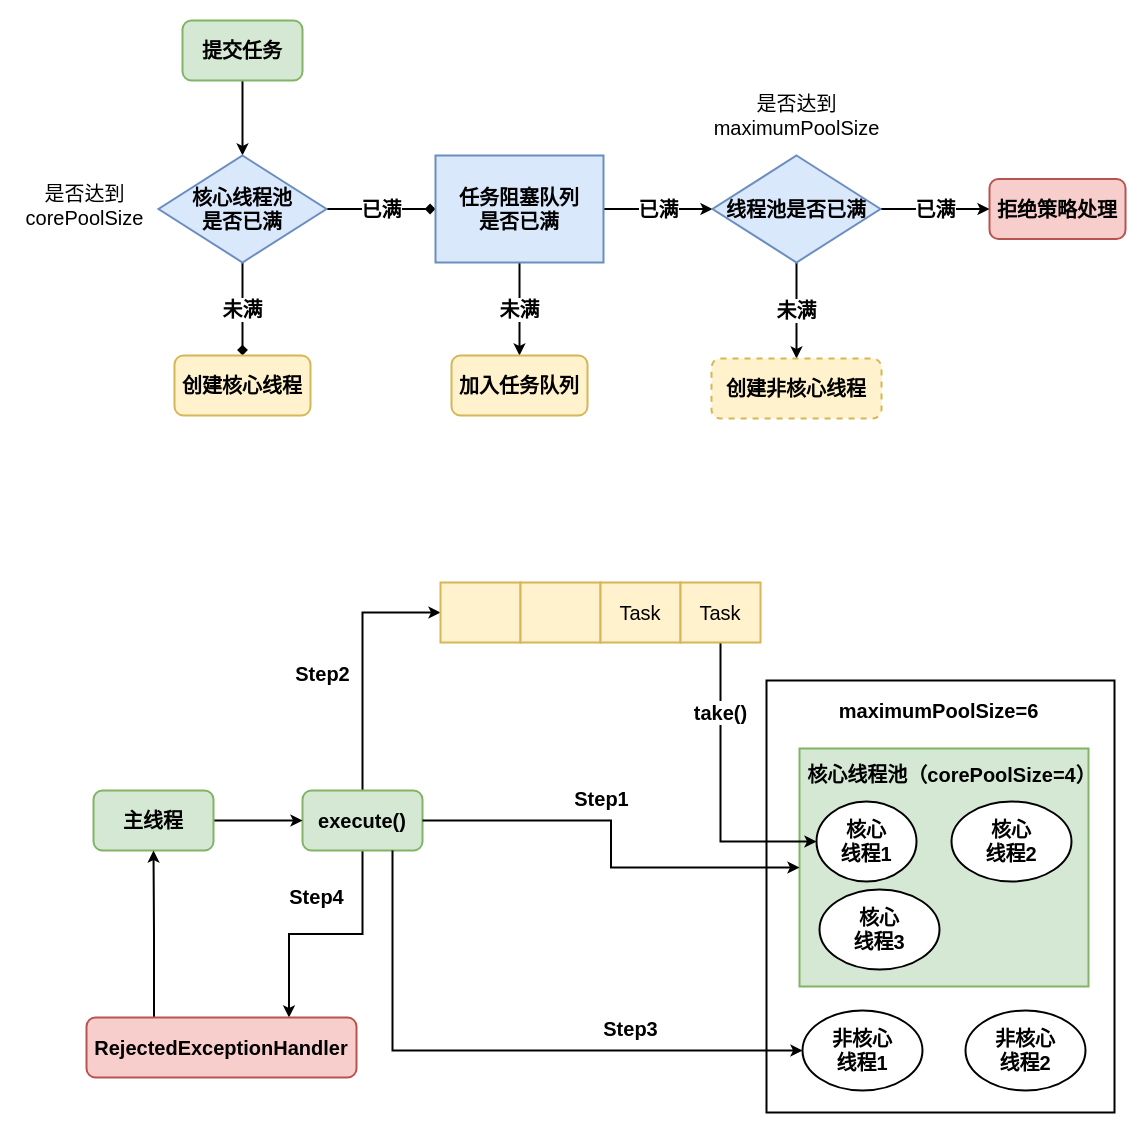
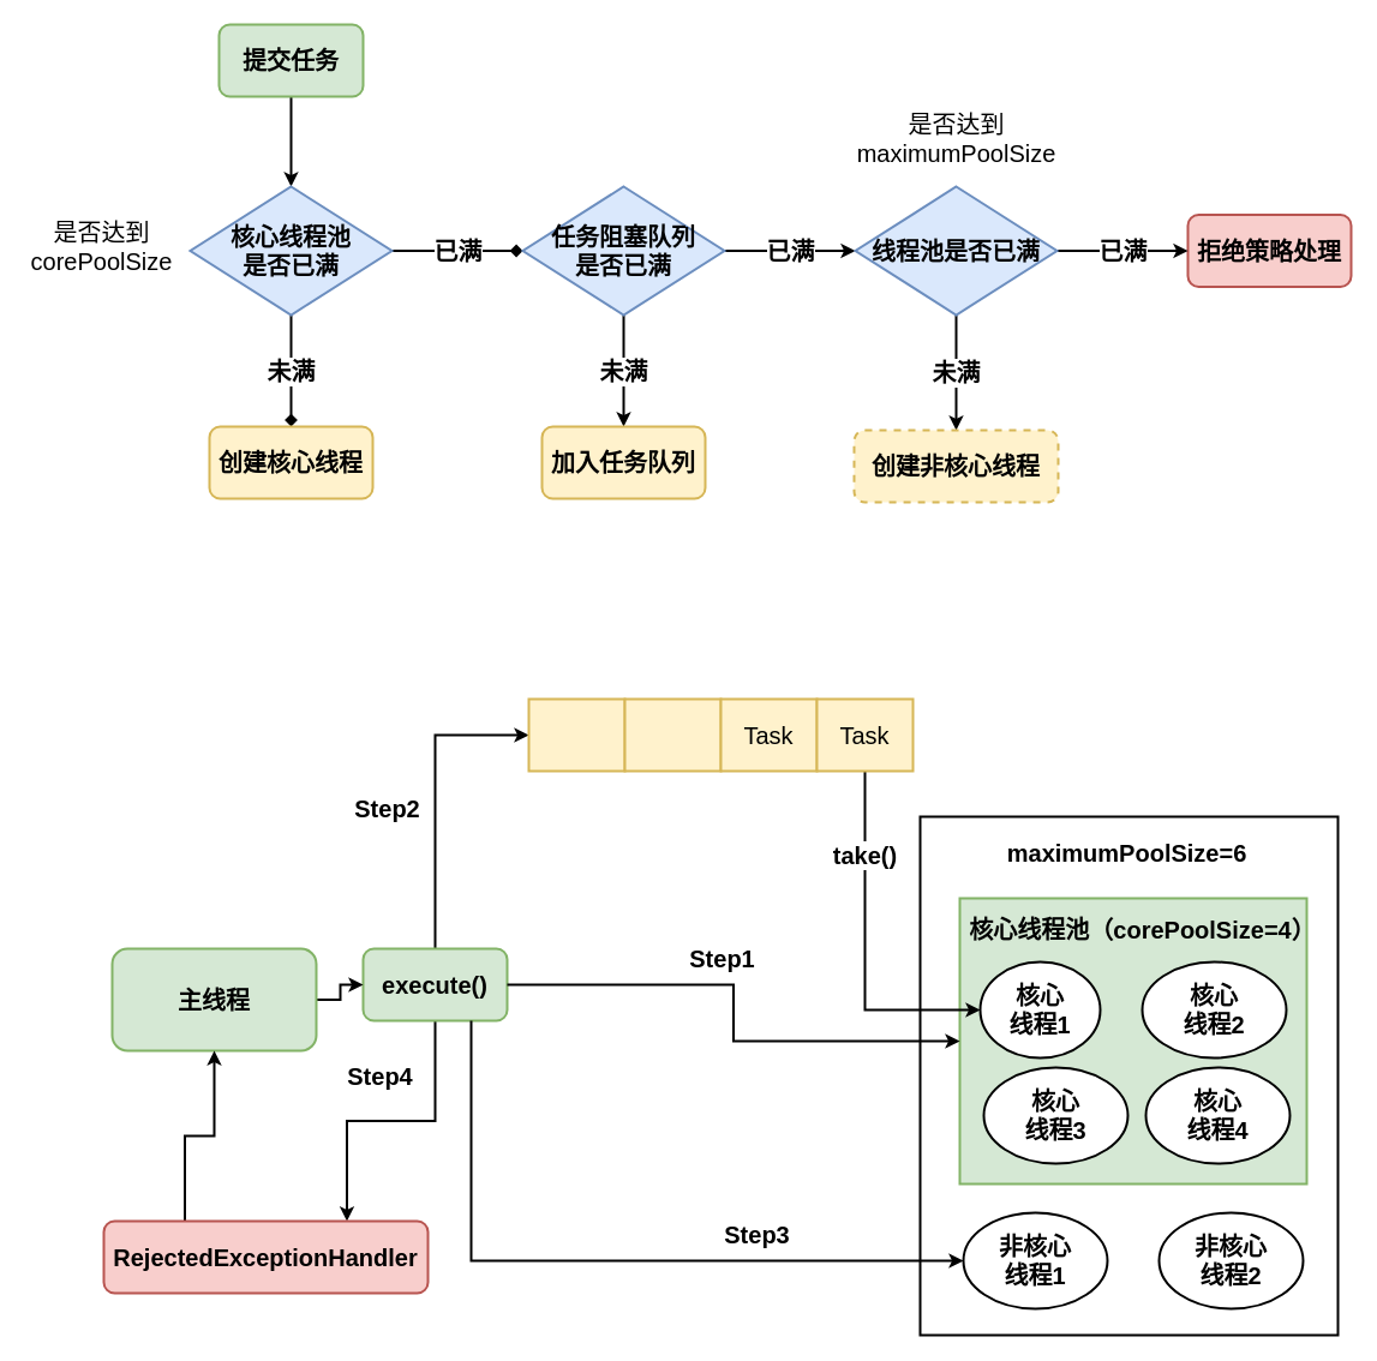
  <mxCell id="0" />
  <mxCell id="1" parent="0" />
  <mxCell id="2" style="edgeStyle=orthogonalEdgeStyle;rounded=0;orthogonalLoop=1;jettySize=auto;html=1;exitX=0.5;exitY=1;exitDx=0;exitDy=0;fontSize=20;strokeWidth=2;fontStyle=1" edge="1" parent="1" source="3" target="7"><mxGeometry relative="1" as="geometry" /></mxCell>
  <mxCell id="3" value="提交任务" style="rounded=1;whiteSpace=wrap;html=1;fontSize=20;strokeWidth=2;fillColor=#d5e8d4;strokeColor=#82b366;fontStyle=1" vertex="1" parent="1"><mxGeometry x="182" y="20" width="120" height="60" as="geometry" /></mxCell>
  <mxCell id="4" value="拒绝策略处理" style="rounded=1;whiteSpace=wrap;html=1;fontSize=20;strokeWidth=2;fillColor=#f8cecc;strokeColor=#b85450;fontStyle=1" vertex="1" parent="1"><mxGeometry x="989" y="178.5" width="136" height="60" as="geometry" /></mxCell>
  <mxCell id="5" value="未满" style="edgeStyle=orthogonalEdgeStyle;rounded=0;orthogonalLoop=1;jettySize=auto;html=1;exitX=0.5;exitY=1;exitDx=0;exitDy=0;strokeWidth=2;fontSize=20;fontStyle=1;endArrow=diamond;" edge="1" parent="1" source="7" target="14"><mxGeometry relative="1" as="geometry" /></mxCell>
  <mxCell id="6" value="已满" style="edgeStyle=orthogonalEdgeStyle;rounded=0;orthogonalLoop=1;jettySize=auto;html=1;exitX=1;exitY=0.5;exitDx=0;exitDy=0;strokeWidth=2;fontSize=20;fontStyle=1;endArrow=diamond;" edge="1" parent="1" source="7" target="10"><mxGeometry relative="1" as="geometry" /></mxCell>
  <mxCell id="7" value="核心线程池&lt;br&gt;是否已满" style="rhombus;whiteSpace=wrap;html=1;strokeWidth=2;fontSize=20;fontStyle=1;fillColor=#dae8fc;strokeColor=#6c8ebf;" vertex="1" parent="1"><mxGeometry x="158" y="155" width="168" height="107" as="geometry" /></mxCell>
  <mxCell id="8" value="已满" style="edgeStyle=orthogonalEdgeStyle;rounded=0;orthogonalLoop=1;jettySize=auto;html=1;exitX=1;exitY=0.5;exitDx=0;exitDy=0;entryX=0;entryY=0.5;entryDx=0;entryDy=0;strokeWidth=2;fontSize=20;fontStyle=1" edge="1" parent="1" source="10" target="13"><mxGeometry relative="1" as="geometry" /></mxCell>
  <mxCell id="9" value="未满" style="edgeStyle=orthogonalEdgeStyle;rounded=0;orthogonalLoop=1;jettySize=auto;html=1;exitX=0.5;exitY=1;exitDx=0;exitDy=0;entryX=0.5;entryY=0;entryDx=0;entryDy=0;strokeWidth=2;fontSize=20;fontStyle=1" edge="1" parent="1" source="10" target="15"><mxGeometry relative="1" as="geometry" /></mxCell>
- <mxCell id="10" value="任务阻塞队列&lt;br&gt;是否已满" style="whiteSpace=wrap;html=1;strokeWidth=2;fontSize=20;fontStyle=1;fillColor=#dae8fc;strokeColor=#6c8ebf;rounded=0;" vertex="1" parent="1"><mxGeometry x="435" y="155" width="168" height="107" as="geometry" /></mxCell>
+ <mxCell id="10" value="任务阻塞队列&lt;br&gt;是否已满" style="rhombus;whiteSpace=wrap;html=1;strokeWidth=2;fontSize=20;fontStyle=1;fillColor=#dae8fc;strokeColor=#6c8ebf;" vertex="1" parent="1"><mxGeometry x="435" y="155" width="168" height="107" as="geometry" /></mxCell>
  <mxCell id="11" value="已满" style="edgeStyle=orthogonalEdgeStyle;rounded=0;orthogonalLoop=1;jettySize=auto;html=1;exitX=1;exitY=0.5;exitDx=0;exitDy=0;strokeWidth=2;fontSize=20;fontStyle=1" edge="1" parent="1" source="13" target="4"><mxGeometry relative="1" as="geometry" /></mxCell>
  <mxCell id="12" value="未满" style="edgeStyle=orthogonalEdgeStyle;rounded=0;orthogonalLoop=1;jettySize=auto;html=1;exitX=0.5;exitY=1;exitDx=0;exitDy=0;strokeWidth=2;fontSize=20;fontStyle=1" edge="1" parent="1" source="13" target="16"><mxGeometry relative="1" as="geometry" /></mxCell>
  <mxCell id="13" value="线程池是否已满" style="rhombus;whiteSpace=wrap;html=1;strokeWidth=2;fontSize=20;fontStyle=1;fillColor=#dae8fc;strokeColor=#6c8ebf;" vertex="1" parent="1"><mxGeometry x="712" y="155" width="168" height="107" as="geometry" /></mxCell>
  <mxCell id="14" value="创建核心线程" style="rounded=1;whiteSpace=wrap;html=1;fontSize=20;strokeWidth=2;fontStyle=1;fillColor=#fff2cc;strokeColor=#d6b656;" vertex="1" parent="1"><mxGeometry x="174" y="355" width="136" height="60" as="geometry" /></mxCell>
  <mxCell id="15" value="加入任务队列" style="rounded=1;whiteSpace=wrap;html=1;fontSize=20;strokeWidth=2;fontStyle=1;fillColor=#fff2cc;strokeColor=#d6b656;" vertex="1" parent="1"><mxGeometry x="451" y="355" width="136" height="60" as="geometry" /></mxCell>
  <mxCell id="16" value="创建非核心线程" style="rounded=1;whiteSpace=wrap;html=1;fontSize=20;strokeWidth=2;fontStyle=1;fillColor=#fff2cc;strokeColor=#d6b656;dashed=1;" vertex="1" parent="1"><mxGeometry x="711" y="358" width="170" height="60" as="geometry" /></mxCell>
  <mxCell id="17" value="是否达到&lt;br&gt;corePoolSize" style="text;html=1;align=center;verticalAlign=middle;resizable=0;points=[];autosize=1;fontSize=20;" vertex="1" parent="1"><mxGeometry x="20" y="178.5" width="128" height="52" as="geometry" /></mxCell>
  <mxCell id="18" value="是否达到&lt;br&gt;maximumPoolSize" style="text;html=1;align=center;verticalAlign=middle;resizable=0;points=[];autosize=1;fontSize=20;" vertex="1" parent="1"><mxGeometry x="708" y="89" width="176" height="52" as="geometry" /></mxCell>
  <mxCell id="19" style="edgeStyle=orthogonalEdgeStyle;rounded=0;orthogonalLoop=1;jettySize=auto;html=1;exitX=0.5;exitY=0;exitDx=0;exitDy=0;entryX=0;entryY=0.5;entryDx=0;entryDy=0;strokeWidth=2;fontSize=20;" edge="1" parent="1" source="21" target="32"><mxGeometry relative="1" as="geometry" /></mxCell>
  <mxCell id="20" style="edgeStyle=orthogonalEdgeStyle;rounded=0;orthogonalLoop=1;jettySize=auto;html=1;exitX=0.5;exitY=1;exitDx=0;exitDy=0;entryX=0.75;entryY=0;entryDx=0;entryDy=0;strokeWidth=2;fontSize=20;" edge="1" parent="1" source="21" target="45"><mxGeometry relative="1" as="geometry" /></mxCell>
  <mxCell id="21" value="execute()" style="rounded=1;whiteSpace=wrap;html=1;fontSize=20;strokeWidth=2;fillColor=#d5e8d4;strokeColor=#82b366;fontStyle=1" vertex="1" parent="1"><mxGeometry x="302" y="790" width="120" height="60" as="geometry" /></mxCell>
  <mxCell id="22" value="" style="rounded=0;whiteSpace=wrap;html=1;strokeWidth=2;fontSize=20;" vertex="1" parent="1"><mxGeometry x="766" y="680" width="348" height="432" as="geometry" /></mxCell>
  <mxCell id="23" value="" style="rounded=0;whiteSpace=wrap;html=1;strokeWidth=2;fontSize=20;fillColor=#d5e8d4;strokeColor=#82b366;" vertex="1" parent="1"><mxGeometry x="799" y="748" width="289" height="238" as="geometry" /></mxCell>
  <mxCell id="24" value="maximumPoolSize=6" style="text;html=1;align=center;verticalAlign=middle;resizable=0;points=[];autosize=1;fontSize=20;fontStyle=1" vertex="1" parent="1"><mxGeometry x="833" y="696" width="210" height="28" as="geometry" /></mxCell>
  <mxCell id="25" value="核心线程池（corePoolSize=4）" style="text;html=1;align=center;verticalAlign=middle;resizable=0;points=[];autosize=1;fontSize=20;fontStyle=1" vertex="1" parent="1"><mxGeometry x="802" y="760" width="298" height="28" as="geometry" /></mxCell>
  <mxCell id="26" value="核心&lt;br&gt;线程1" style="ellipse;whiteSpace=wrap;html=1;strokeWidth=2;fontSize=20;fontStyle=1" vertex="1" parent="1"><mxGeometry x="816" y="801" width="100" height="80" as="geometry" /></mxCell>
  <mxCell id="27" value="核心&lt;br&gt;线程2" style="ellipse;whiteSpace=wrap;html=1;strokeWidth=2;fontSize=20;fontStyle=1" vertex="1" parent="1"><mxGeometry x="951" y="801" width="120" height="80" as="geometry" /></mxCell>
  <mxCell id="28" value="核心&lt;br&gt;线程3" style="ellipse;whiteSpace=wrap;html=1;strokeWidth=2;fontSize=20;fontStyle=1" vertex="1" parent="1"><mxGeometry x="819" y="889" width="120" height="80" as="geometry" /></mxCell>
+ <mxCell id="29" value="核心&lt;br&gt;线程4" style="ellipse;whiteSpace=wrap;html=1;strokeWidth=2;fontSize=20;fontStyle=1" vertex="1" parent="1"><mxGeometry x="954" y="889" width="120" height="80" as="geometry" /></mxCell>
  <mxCell id="30" value="非核心&lt;br&gt;线程1" style="ellipse;whiteSpace=wrap;html=1;strokeWidth=2;fontSize=20;fontStyle=1" vertex="1" parent="1"><mxGeometry x="802" y="1010" width="120" height="80" as="geometry" /></mxCell>
  <mxCell id="31" value="非核心&lt;br&gt;线程2" style="ellipse;whiteSpace=wrap;html=1;strokeWidth=2;fontSize=20;fontStyle=1" vertex="1" parent="1"><mxGeometry x="965" y="1010" width="120" height="80" as="geometry" /></mxCell>
  <mxCell id="32" value="" style="rounded=0;whiteSpace=wrap;html=1;strokeWidth=2;fontSize=20;fillColor=#fff2cc;strokeColor=#d6b656;" vertex="1" parent="1"><mxGeometry x="440" y="582" width="80" height="60" as="geometry" /></mxCell>
  <mxCell id="33" value="" style="rounded=0;whiteSpace=wrap;html=1;strokeWidth=2;fontSize=20;fillColor=#fff2cc;strokeColor=#d6b656;" vertex="1" parent="1"><mxGeometry x="520" y="582" width="80" height="60" as="geometry" /></mxCell>
  <mxCell id="34" value="Task" style="rounded=0;whiteSpace=wrap;html=1;strokeWidth=2;fontSize=20;fillColor=#fff2cc;strokeColor=#d6b656;" vertex="1" parent="1"><mxGeometry x="600" y="582" width="80" height="60" as="geometry" /></mxCell>
  <mxCell id="35" value="take()" style="edgeStyle=orthogonalEdgeStyle;rounded=0;orthogonalLoop=1;jettySize=auto;html=1;exitX=0.5;exitY=1;exitDx=0;exitDy=0;entryX=0;entryY=0.5;entryDx=0;entryDy=0;strokeWidth=2;fontSize=20;fontStyle=1" edge="1" parent="1" source="36" target="26"><mxGeometry x="-0.523" relative="1" as="geometry"><mxPoint as="offset" /></mxGeometry></mxCell>
  <mxCell id="36" value="Task" style="rounded=0;whiteSpace=wrap;html=1;strokeWidth=2;fontSize=20;fillColor=#fff2cc;strokeColor=#d6b656;" vertex="1" parent="1"><mxGeometry x="680" y="582" width="80" height="60" as="geometry" /></mxCell>
  <mxCell id="37" style="rounded=0;orthogonalLoop=1;jettySize=auto;html=1;exitX=1;exitY=0.5;exitDx=0;exitDy=0;strokeWidth=2;fontSize=20;edgeStyle=orthogonalEdgeStyle;" edge="1" parent="1" source="21" target="23"><mxGeometry relative="1" as="geometry" /></mxCell>
  <mxCell id="38" value="Step1" style="text;html=1;align=center;verticalAlign=middle;resizable=0;points=[];autosize=1;fontSize=20;fontStyle=1" vertex="1" parent="1"><mxGeometry x="569" y="784" width="64" height="28" as="geometry" /></mxCell>
  <mxCell id="39" value="Step2" style="text;html=1;align=center;verticalAlign=middle;resizable=0;points=[];autosize=1;fontSize=20;fontStyle=1" vertex="1" parent="1"><mxGeometry x="290" y="659" width="64" height="28" as="geometry" /></mxCell>
  <mxCell id="40" style="rounded=0;orthogonalLoop=1;jettySize=auto;html=1;exitX=0.75;exitY=1;exitDx=0;exitDy=0;entryX=0;entryY=0.5;entryDx=0;entryDy=0;strokeWidth=2;fontSize=20;edgeStyle=orthogonalEdgeStyle;" edge="1" parent="1" source="21" target="30"><mxGeometry relative="1" as="geometry" /></mxCell>
  <mxCell id="41" value="Step3" style="text;html=1;align=center;verticalAlign=middle;resizable=0;points=[];autosize=1;fontSize=20;fontStyle=1" vertex="1" parent="1"><mxGeometry x="598" y="1014" width="64" height="28" as="geometry" /></mxCell>
  <mxCell id="42" style="edgeStyle=orthogonalEdgeStyle;rounded=0;orthogonalLoop=1;jettySize=auto;html=1;exitX=1;exitY=0.5;exitDx=0;exitDy=0;entryX=0;entryY=0.5;entryDx=0;entryDy=0;strokeWidth=2;fontSize=20;" edge="1" parent="1" source="43" target="21"><mxGeometry relative="1" as="geometry" /></mxCell>
- <mxCell id="43" value="主线程" style="rounded=1;whiteSpace=wrap;html=1;fontSize=20;strokeWidth=2;fillColor=#d5e8d4;strokeColor=#82b366;fontStyle=1" vertex="1" parent="1"><mxGeometry x="93" y="790" width="120" height="60" as="geometry" /></mxCell>
+ <mxCell id="43" value="主线程" style="rounded=1;whiteSpace=wrap;html=1;fontSize=20;strokeWidth=2;fillColor=#d5e8d4;strokeColor=#82b366;fontStyle=1" vertex="1" parent="1"><mxGeometry x="93" y="790" width="170" height="85" as="geometry" /></mxCell>
  <mxCell id="44" style="edgeStyle=orthogonalEdgeStyle;rounded=0;orthogonalLoop=1;jettySize=auto;html=1;exitX=0.25;exitY=0;exitDx=0;exitDy=0;strokeWidth=2;fontSize=20;" edge="1" parent="1" source="45" target="43"><mxGeometry relative="1" as="geometry" /></mxCell>
  <mxCell id="45" value="RejectedExceptionHandler" style="rounded=1;whiteSpace=wrap;html=1;fontSize=20;strokeWidth=2;fillColor=#f8cecc;strokeColor=#b85450;fontStyle=1" vertex="1" parent="1"><mxGeometry x="86" y="1017" width="270" height="60" as="geometry" /></mxCell>
  <mxCell id="46" value="Step4" style="text;html=1;align=center;verticalAlign=middle;resizable=0;points=[];autosize=1;fontSize=20;fontStyle=1" vertex="1" parent="1"><mxGeometry x="284" y="882" width="64" height="28" as="geometry" /></mxCell>
